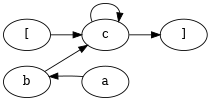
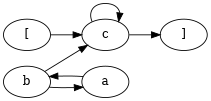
  digraph {
    rankdir=LR
    n1 [label="["]
    n2 [label=c]
    n3 [label="]"]
    n4 [label=a]
    n5 [label=b]
    n1 -> n2
    n2 -> n2
    n2 -> n3
    n4 -> n5
    n5 -> n2
+   n5 -> n4
  }
